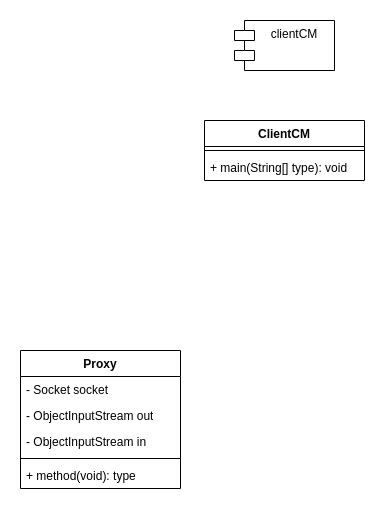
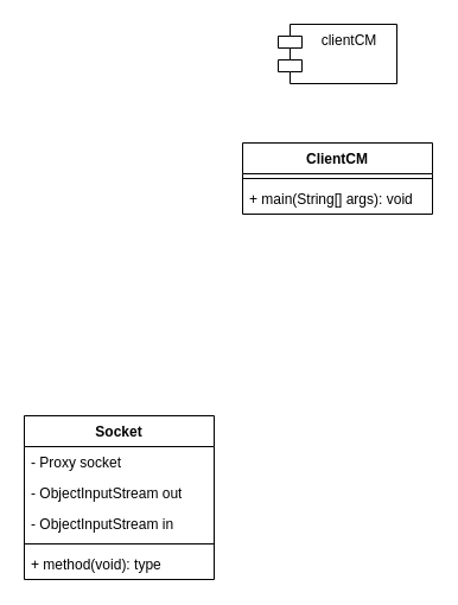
  <mxCell id="0" />
  <mxCell id="1" parent="0" />
  <mxCell id="2" value="clientCM" style="shape=module;align=left;spacingLeft=20;align=center;verticalAlign=top;whiteSpace=wrap;html=1;" parent="1" vertex="1"><mxGeometry x="234" y="20" width="100" height="50" as="geometry" /></mxCell>
  <mxCell id="3" value="ClientCM" style="swimlane;fontStyle=1;align=center;verticalAlign=top;childLayout=stackLayout;horizontal=1;startSize=26;horizontalStack=0;resizeParent=1;resizeParentMax=0;resizeLast=0;collapsible=1;marginBottom=0;whiteSpace=wrap;html=1;" parent="1" vertex="1"><mxGeometry x="204" y="120" width="160" height="60" as="geometry" /></mxCell>
  <mxCell id="4" value="" style="line;strokeWidth=1;fillColor=none;align=left;verticalAlign=middle;spacingTop=-1;spacingLeft=3;spacingRight=3;rotatable=0;labelPosition=right;points=[];portConstraint=eastwest;strokeColor=inherit;" parent="3" vertex="1"><mxGeometry y="26" width="160" height="8" as="geometry" /></mxCell>
- <mxCell id="5" value="+ main(String[] type): void" style="text;strokeColor=none;fillColor=none;align=left;verticalAlign=top;spacingLeft=4;spacingRight=4;overflow=hidden;rotatable=0;points=[[0,0.5],[1,0.5]];portConstraint=eastwest;whiteSpace=wrap;html=1;" parent="3" vertex="1"><mxGeometry y="34" width="160" height="26" as="geometry" /></mxCell>
- <mxCell id="6" value="Proxy" style="swimlane;fontStyle=1;align=center;verticalAlign=top;childLayout=stackLayout;horizontal=1;startSize=26;horizontalStack=0;resizeParent=1;resizeParentMax=0;resizeLast=0;collapsible=1;marginBottom=0;whiteSpace=wrap;html=1;" vertex="1" parent="1"><mxGeometry x="20" y="350" width="160" height="138" as="geometry" /></mxCell>
- <mxCell id="7" value="- Socket socket" style="text;strokeColor=none;fillColor=none;align=left;verticalAlign=top;spacingLeft=4;spacingRight=4;overflow=hidden;rotatable=0;points=[[0,0.5],[1,0.5]];portConstraint=eastwest;whiteSpace=wrap;html=1;" vertex="1" parent="6"><mxGeometry y="26" width="160" height="26" as="geometry" /></mxCell>
+ <mxCell id="5" value="+ main(String[] args): void" style="text;strokeColor=none;fillColor=none;align=left;verticalAlign=top;spacingLeft=4;spacingRight=4;overflow=hidden;rotatable=0;points=[[0,0.5],[1,0.5]];portConstraint=eastwest;whiteSpace=wrap;html=1;" parent="3" vertex="1"><mxGeometry y="34" width="160" height="26" as="geometry" /></mxCell>
+ <mxCell id="6" value="Socket" style="swimlane;fontStyle=1;align=center;verticalAlign=top;childLayout=stackLayout;horizontal=1;startSize=26;horizontalStack=0;resizeParent=1;resizeParentMax=0;resizeLast=0;collapsible=1;marginBottom=0;whiteSpace=wrap;html=1;" vertex="1" parent="1"><mxGeometry x="20" y="350" width="160" height="138" as="geometry" /></mxCell>
+ <mxCell id="7" value="- Proxy socket" style="text;strokeColor=none;fillColor=none;align=left;verticalAlign=top;spacingLeft=4;spacingRight=4;overflow=hidden;rotatable=0;points=[[0,0.5],[1,0.5]];portConstraint=eastwest;whiteSpace=wrap;html=1;" vertex="1" parent="6"><mxGeometry y="26" width="160" height="26" as="geometry" /></mxCell>
  <mxCell id="8" value="- ObjectInputStream out" style="text;strokeColor=none;fillColor=none;align=left;verticalAlign=top;spacingLeft=4;spacingRight=4;overflow=hidden;rotatable=0;points=[[0,0.5],[1,0.5]];portConstraint=eastwest;whiteSpace=wrap;html=1;" vertex="1" parent="6"><mxGeometry y="52" width="160" height="26" as="geometry" /></mxCell>
  <mxCell id="9" value="- ObjectInputStream in" style="text;strokeColor=none;fillColor=none;align=left;verticalAlign=top;spacingLeft=4;spacingRight=4;overflow=hidden;rotatable=0;points=[[0,0.5],[1,0.5]];portConstraint=eastwest;whiteSpace=wrap;html=1;" vertex="1" parent="6"><mxGeometry y="78" width="160" height="26" as="geometry" /></mxCell>
  <mxCell id="10" value="" style="line;strokeWidth=1;fillColor=none;align=left;verticalAlign=middle;spacingTop=-1;spacingLeft=3;spacingRight=3;rotatable=0;labelPosition=right;points=[];portConstraint=eastwest;strokeColor=inherit;" vertex="1" parent="6"><mxGeometry y="104" width="160" height="8" as="geometry" /></mxCell>
  <mxCell id="11" value="+ method(void): type" style="text;strokeColor=none;fillColor=none;align=left;verticalAlign=top;spacingLeft=4;spacingRight=4;overflow=hidden;rotatable=0;points=[[0,0.5],[1,0.5]];portConstraint=eastwest;whiteSpace=wrap;html=1;" vertex="1" parent="6"><mxGeometry y="112" width="160" height="26" as="geometry" /></mxCell>
